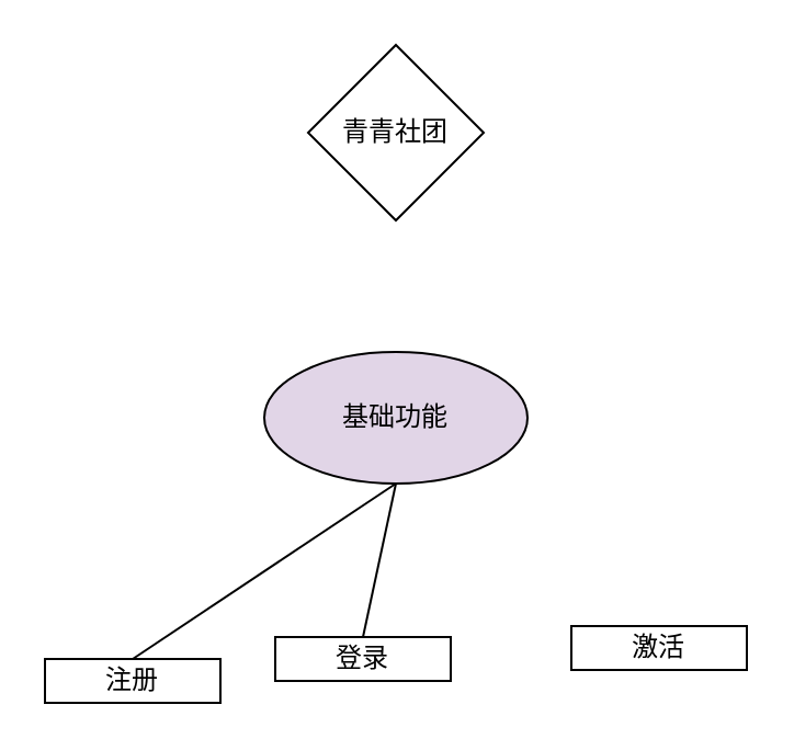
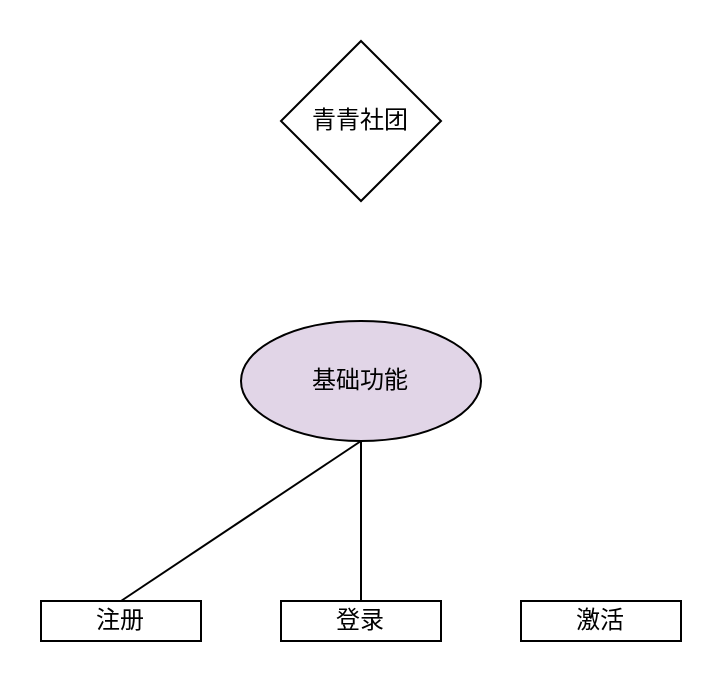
  <mxCell id="0" />
  <mxCell id="1" parent="0" />
  <mxCell id="2" value="青青社团" style="rhombus;whiteSpace=wrap;html=1;" vertex="1" parent="1"><mxGeometry x="140" y="20" width="80" height="80" as="geometry" /></mxCell>
  <mxCell id="3" value="基础功能" style="ellipse;whiteSpace=wrap;html=1;fillColor=#e1d5e7;" vertex="1" parent="1"><mxGeometry x="120" y="160" width="120" height="60" as="geometry" /></mxCell>
- <mxCell id="4" value="登录" style="whiteSpace=wrap;html=1;" vertex="1" parent="1"><mxGeometry x="125" y="290" width="80" height="20" as="geometry" /></mxCell>
+ <mxCell id="4" value="登录" style="whiteSpace=wrap;html=1;" vertex="1" parent="1"><mxGeometry x="140" y="300" width="80" height="20" as="geometry" /></mxCell>
  <mxCell id="5" style="edgeStyle=none;rounded=0;orthogonalLoop=1;jettySize=auto;html=1;exitX=0.5;exitY=1;exitDx=0;exitDy=0;" edge="1" parent="1" source="3" target="3"><mxGeometry relative="1" as="geometry" /></mxCell>
  <mxCell id="6" style="edgeStyle=none;rounded=0;orthogonalLoop=1;jettySize=auto;html=1;exitX=1;exitY=0.5;exitDx=0;exitDy=0;" edge="1" parent="1" source="3" target="3"><mxGeometry relative="1" as="geometry" /></mxCell>
  <mxCell id="7" style="edgeStyle=none;rounded=0;orthogonalLoop=1;jettySize=auto;html=1;exitX=0;exitY=0.5;exitDx=0;exitDy=0;" edge="1" parent="1" source="3" target="3"><mxGeometry relative="1" as="geometry" /></mxCell>
  <mxCell id="8" value="" style="endArrow=none;html=1;" edge="1" parent="1" target="9"><mxGeometry width="50" height="50" relative="1" as="geometry"><mxPoint x="70" y="300" as="sourcePoint" /><mxPoint x="180" y="220" as="targetPoint" /></mxGeometry></mxCell>
  <mxCell id="9" value="注册" style="rounded=0;whiteSpace=wrap;html=1;" vertex="1" parent="1"><mxGeometry x="20" y="300" width="80" height="20" as="geometry" /></mxCell>
- <mxCell id="10" value="激活" style="rounded=0;whiteSpace=wrap;html=1;" vertex="1" parent="1"><mxGeometry x="260" y="285" width="80" height="20" as="geometry" /></mxCell>
+ <mxCell id="10" value="激活" style="rounded=0;whiteSpace=wrap;html=1;" vertex="1" parent="1"><mxGeometry x="260" y="300" width="80" height="20" as="geometry" /></mxCell>
  <mxCell id="11" value="" style="endArrow=none;html=1;exitX=0.5;exitY=0;exitDx=0;exitDy=0;" edge="1" parent="1" source="9"><mxGeometry width="50" height="50" relative="1" as="geometry"><mxPoint x="160" y="330" as="sourcePoint" /><mxPoint x="180" y="220" as="targetPoint" /></mxGeometry></mxCell>
  <mxCell id="12" value="" style="endArrow=none;html=1;exitX=0.5;exitY=0;exitDx=0;exitDy=0;" edge="1" parent="1" source="4"><mxGeometry width="50" height="50" relative="1" as="geometry"><mxPoint x="80" y="320" as="sourcePoint" /><mxPoint x="180" y="220" as="targetPoint" /></mxGeometry></mxCell>
